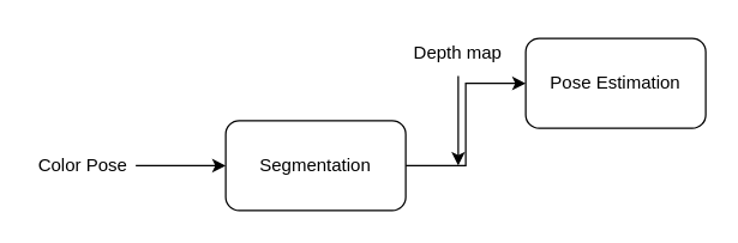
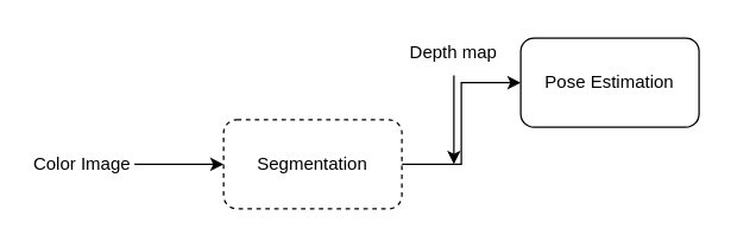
  <mxCell id="0" />
  <mxCell id="1" parent="0" />
  <mxCell id="2" value="" style="edgeStyle=orthogonalEdgeStyle;rounded=0;orthogonalLoop=1;jettySize=auto;html=1;" edge="1" parent="1" source="3" target="4"><mxGeometry relative="1" as="geometry" /></mxCell>
- <mxCell id="3" value="Segmentation" style="rounded=1;whiteSpace=wrap;html=1;" vertex="1" parent="1"><mxGeometry x="150" y="80" width="120" height="60" as="geometry" /></mxCell>
+ <mxCell id="3" value="Segmentation" style="rounded=1;whiteSpace=wrap;html=1;dashed=1;" vertex="1" parent="1"><mxGeometry x="150" y="80" width="120" height="60" as="geometry" /></mxCell>
  <mxCell id="4" value="Pose Estimation" style="rounded=1;whiteSpace=wrap;html=1;" vertex="1" parent="1"><mxGeometry x="350" y="25" width="120" height="60" as="geometry" /></mxCell>
  <mxCell id="5" style="edgeStyle=orthogonalEdgeStyle;rounded=0;orthogonalLoop=1;jettySize=auto;html=1;" edge="1" parent="1" source="6"><mxGeometry relative="1" as="geometry"><mxPoint x="305" y="110" as="targetPoint" /></mxGeometry></mxCell>
  <mxCell id="6" value="Depth map" style="text;html=1;strokeColor=none;fillColor=none;align=center;verticalAlign=middle;whiteSpace=wrap;rounded=0;" vertex="1" parent="1"><mxGeometry x="270" y="20" width="70" height="30" as="geometry" /></mxCell>
  <mxCell id="7" value="" style="edgeStyle=orthogonalEdgeStyle;rounded=0;orthogonalLoop=1;jettySize=auto;html=1;" edge="1" parent="1" source="8" target="3"><mxGeometry relative="1" as="geometry" /></mxCell>
- <mxCell id="8" value="Color Pose" style="text;html=1;strokeColor=none;fillColor=none;align=center;verticalAlign=middle;whiteSpace=wrap;rounded=0;" vertex="1" parent="1"><mxGeometry x="20" y="95" width="70" height="30" as="geometry" /></mxCell>
+ <mxCell id="8" value="Color Image" style="text;html=1;strokeColor=none;fillColor=none;align=center;verticalAlign=middle;whiteSpace=wrap;rounded=0;" vertex="1" parent="1"><mxGeometry x="20" y="95" width="70" height="30" as="geometry" /></mxCell>
